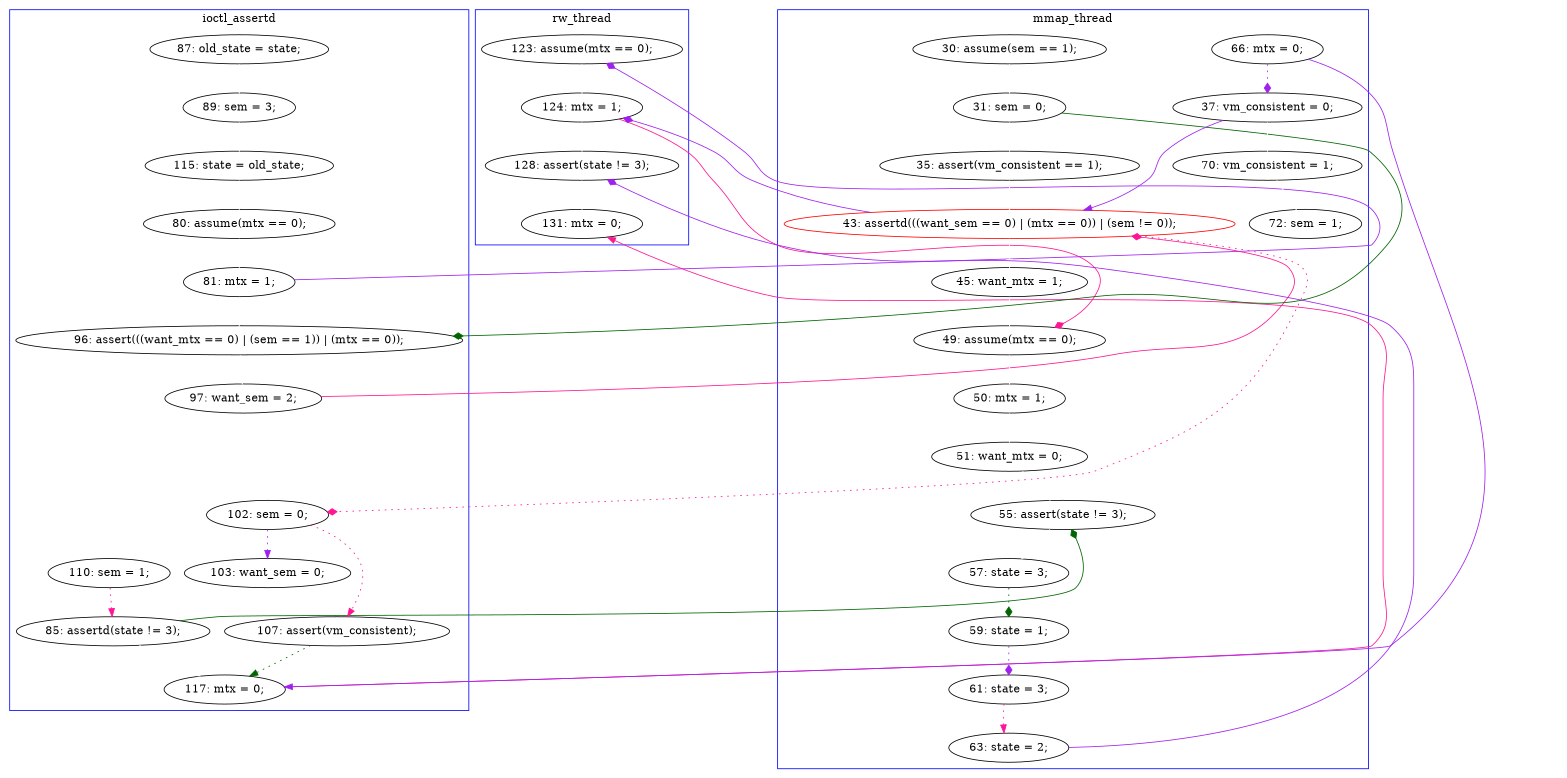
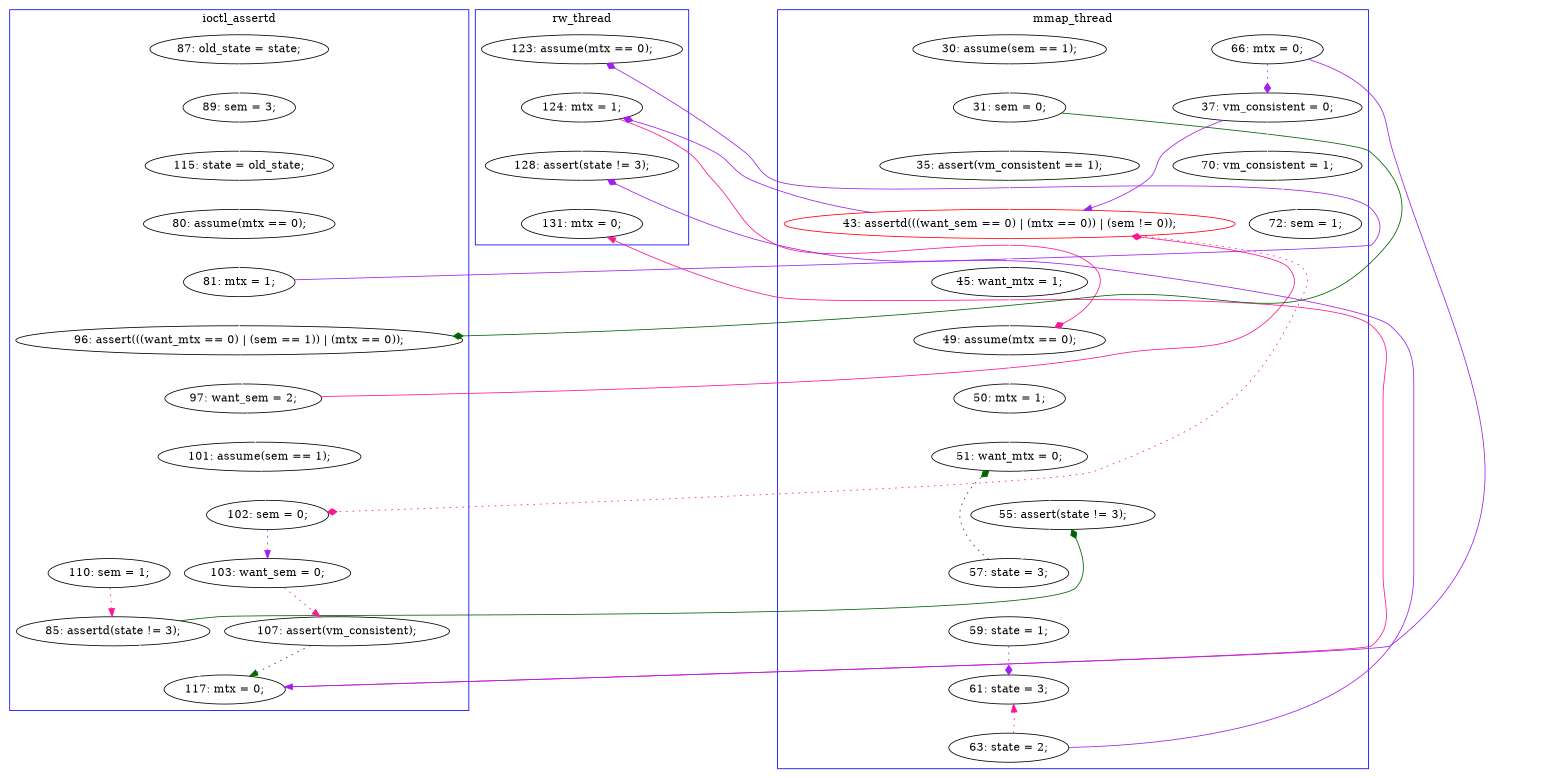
  digraph {
    edge [color=white style=solid]
    n1 [label="128: assert(state != 3);"]
    n2 [label="131: mtx = 0;"]
    n3 [label="124: mtx = 1;"]
    n4 [label="123: assume(mtx == 0);"]
    n5 [label="87: old_state = state;"]
    n6 [label="89: sem = 3;"]
    n7 [label="115: state = old_state;"]
    n8 [label="80: assume(mtx == 0);"]
    n9 [label="81: mtx = 1;"]
    n10 [label="97: want_sem = 2;"]
+   n11 [label="101: assume(sem == 1);"]
    n12 [label="117: mtx = 0;"]
    n13 [label="96: assert(((want_mtx == 0) | (sem == 1)) | (mtx == 0));"]
    n14 [label="85: assertd(state != 3);"]
    n15 [label="102: sem = 0;"]
    n16 [label="103: want_sem = 0;"]
    n17 [label="107: assert(vm_consistent);"]
    n18 [label="110: sem = 1;"]
    n19 [color=red label="43: assertd(((want_sem == 0) | (mtx == 0)) | (sem != 0));"]
    n20 [label="45: want_mtx = 1;"]
    n21 [label="49: assume(mtx == 0);"]
    n22 [label="31: sem = 0;"]
    n23 [label="66: mtx = 0;"]
    n24 [label="37: vm_consistent = 0;"]
    n25 [label="55: assert(state != 3);"]
    n26 [label="57: state = 3;"]
    n27 [label="35: assert(vm_consistent == 1);"]
    n28 [label="50: mtx = 1;"]
    n29 [label="51: want_mtx = 0;"]
    n30 [label="70: vm_consistent = 1;"]
    n31 [label="72: sem = 1;"]
    n32 [label="63: state = 2;"]
    n33 [label="59: state = 1;"]
    n34 [label="61: state = 3;"]
    n35 [label="30: assume(sem == 1);"]
    subgraph cluster_1 {
      color=blue
      label=rw_thread
      n1
      n2
      n3
      n4
    }
    subgraph cluster_2 {
      color=blue
      label=ioctl_assertd
      n5
      n6
      n7
      n8
      n9
      n10
+     n11
      n12
      n13
      n14
      n15
      n16
      n17
      n18
    }
    subgraph cluster_3 {
      color=blue
      label=mmap_thread
      n19
      n20
      n21
      n22
      n23
      n24
      n25
      n26
      n27
      n28
      n29
      n30
      n31
      n32
      n33
      n34
      n35
    }
    n1 -> n2
    n3 -> n1
    n3 -> n21 [arrowhead=diamond color=deeppink constraint=false]
    n4 -> n3
    n5 -> n6
    n6 -> n7
    n7 -> n8
    n8 -> n9
    n9 -> n4 [arrowhead=diamond color=purple constraint=false]
    n9 -> n13
+   n10 -> n11
    n10 -> n19 [arrowhead=diamond color=deeppink constraint=false]
+   n11 -> n15
    n12 -> n2 [arrowhead=normal color=deeppink constraint=false]
    n13 -> n10
    n14 -> n12
    n14 -> n25 [arrowhead=diamond color=darkgreen constraint=false]
    n15 -> n16 [arrowhead=normal color=purple style=dotted]
-   n15 -> n17 [arrowhead=normal color=deeppink style=dotted]
+   n16 -> n17 [arrowhead=normal color=deeppink style=dotted]
    n17 -> n12 [arrowhead=normal color=darkgreen style=dotted]
    n18 -> n14 [arrowhead=normal color=deeppink style=dotted]
    n19 -> n3 [arrowhead=diamond color=purple constraint=false]
    n19 -> n15 [arrowhead=diamond color=deeppink constraint=false style=dotted]
    n19 -> n20
    n20 -> n21
    n21 -> n28
    n22 -> n13 [arrowhead=diamond color=darkgreen constraint=false]
    n22 -> n27
    n23 -> n12 [arrowhead=normal color=purple constraint=false]
    n23 -> n24 [arrowhead=diamond color=purple style=dotted]
    n24 -> n19 [arrowhead=normal color=purple constraint=false]
    n24 -> n30
    n25 -> n26
-   n26 -> n33 [arrowhead=diamond color=darkgreen style=dotted]
+   n26 -> n29 [arrowhead=diamond color=darkgreen style=dotted]
    n27 -> n19
    n28 -> n29
    n29 -> n25
    n30 -> n31
    n32 -> n1 [arrowhead=diamond color=purple constraint=false]
    n33 -> n34 [arrowhead=diamond color=purple style=dotted]
-   n34 -> n32 [arrowhead=normal color=deeppink style=dotted]
+   n32 -> n34 [arrowhead=normal color=deeppink style=dotted]
    n35 -> n22
  }
